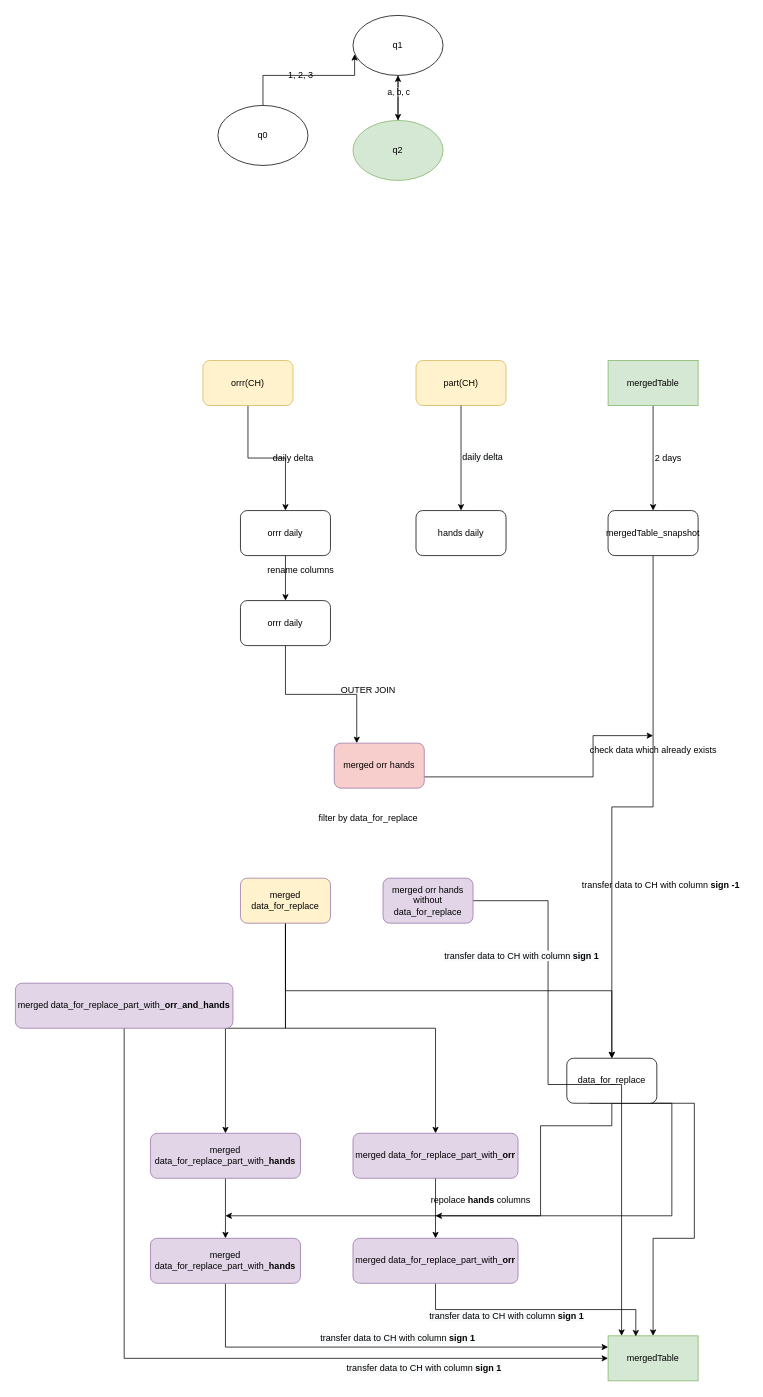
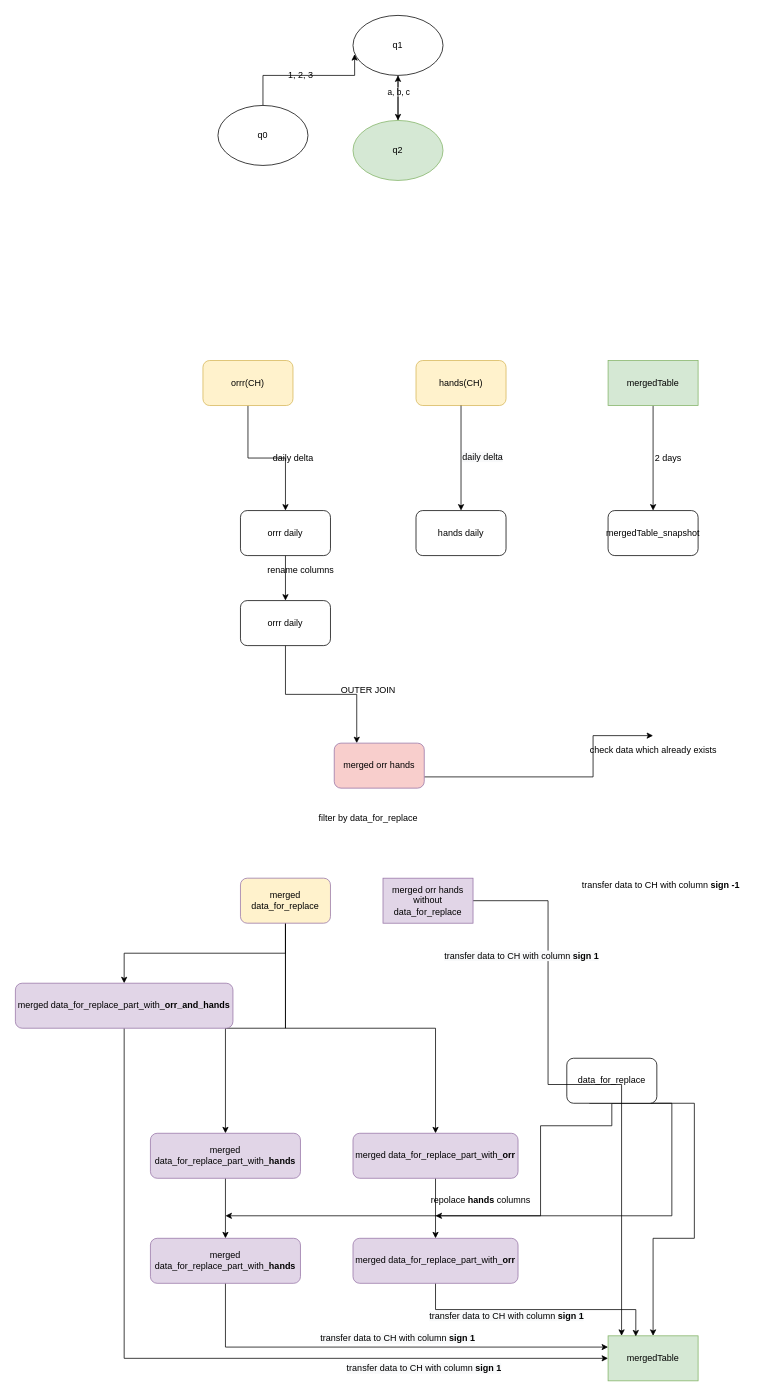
  <mxCell id="0" />
  <mxCell id="1" parent="0" />
  <mxCell id="2" style="edgeStyle=orthogonalEdgeStyle;rounded=0;orthogonalLoop=1;jettySize=auto;html=1;exitX=1;exitY=0.75;exitDx=0;exitDy=0;" edge="1" parent="1" source="26"><mxGeometry relative="1" as="geometry"><mxPoint x="870" y="980" as="targetPoint" /><Array as="points"><mxPoint x="790" y="1035" /><mxPoint x="790" y="980" /></Array></mxGeometry></mxCell>
  <mxCell id="3" value="" style="edgeStyle=orthogonalEdgeStyle;rounded=0;orthogonalLoop=1;jettySize=auto;html=1;entryX=0.018;entryY=0.646;entryDx=0;entryDy=0;entryPerimeter=0;" parent="1" source="4" target="7" edge="1"><mxGeometry relative="1" as="geometry"><Array as="points"><mxPoint x="350" y="100" /><mxPoint x="472" y="100" /></Array></mxGeometry></mxCell>
  <mxCell id="4" value="q0" style="ellipse;whiteSpace=wrap;html=1;" parent="1" vertex="1"><mxGeometry x="290" y="140" width="120" height="80" as="geometry" /></mxCell>
  <mxCell id="5" value="" style="edgeStyle=orthogonalEdgeStyle;rounded=0;orthogonalLoop=1;jettySize=auto;html=1;" parent="1" source="7" target="9" edge="1"><mxGeometry relative="1" as="geometry" /></mxCell>
  <mxCell id="6" value="a, b, c" style="edgeLabel;html=1;align=center;verticalAlign=middle;resizable=0;points=[];" parent="5" vertex="1" connectable="0"><mxGeometry x="-0.286" relative="1" as="geometry"><mxPoint as="offset" /></mxGeometry></mxCell>
  <mxCell id="7" value="q1" style="ellipse;whiteSpace=wrap;html=1;" parent="1" vertex="1"><mxGeometry x="470" y="20" width="120" height="80" as="geometry" /></mxCell>
  <mxCell id="8" value="" style="edgeStyle=orthogonalEdgeStyle;rounded=0;orthogonalLoop=1;jettySize=auto;html=1;" parent="1" source="9" target="7" edge="1"><mxGeometry relative="1" as="geometry" /></mxCell>
  <mxCell id="9" value="q2" style="ellipse;whiteSpace=wrap;html=1;fillColor=#d5e8d4;strokeColor=#82b366;" parent="1" vertex="1"><mxGeometry x="470" y="160" width="120" height="80" as="geometry" /></mxCell>
  <mxCell id="10" value="1, 2, 3" style="text;html=1;align=center;verticalAlign=middle;resizable=0;points=[];autosize=1;" parent="1" vertex="1"><mxGeometry x="375" y="90" width="50" height="20" as="geometry" /></mxCell>
  <mxCell id="11" style="edgeStyle=orthogonalEdgeStyle;rounded=0;orthogonalLoop=1;jettySize=auto;html=1;" edge="1" parent="1" source="12" target="18"><mxGeometry relative="1" as="geometry" /></mxCell>
  <mxCell id="12" value="orrr(CH)" style="rounded=1;whiteSpace=wrap;html=1;fillColor=#fff2cc;strokeColor=#d6b656;" vertex="1" parent="1"><mxGeometry x="270" y="480" width="120" height="60" as="geometry" /></mxCell>
- <mxCell id="13" value="part(CH)" style="rounded=1;whiteSpace=wrap;html=1;fillColor=#fff2cc;strokeColor=#d6b656;" vertex="1" parent="1"><mxGeometry x="554" y="480" width="120" height="60" as="geometry" /></mxCell>
+ <mxCell id="13" value="hands(CH)" style="rounded=1;whiteSpace=wrap;html=1;fillColor=#fff2cc;strokeColor=#d6b656;" vertex="1" parent="1"><mxGeometry x="554" y="480" width="120" height="60" as="geometry" /></mxCell>
  <mxCell id="14" style="edgeStyle=orthogonalEdgeStyle;rounded=0;orthogonalLoop=1;jettySize=auto;html=1;" edge="1" parent="1" source="15" target="24"><mxGeometry relative="1" as="geometry"><mxPoint x="870" y="680" as="targetPoint" /></mxGeometry></mxCell>
  <mxCell id="15" value="mergedTable" style="rounded=0;whiteSpace=wrap;html=1;fillColor=#d5e8d4;strokeColor=#82b366;" vertex="1" parent="1"><mxGeometry x="810" y="480" width="120" height="60" as="geometry" /></mxCell>
  <mxCell id="16" style="edgeStyle=orthogonalEdgeStyle;rounded=0;orthogonalLoop=1;jettySize=auto;html=1;entryX=0.25;entryY=0;entryDx=0;entryDy=0;exitX=0.5;exitY=1;exitDx=0;exitDy=0;" edge="1" parent="1" source="28" target="26"><mxGeometry relative="1" as="geometry" /></mxCell>
  <mxCell id="17" style="edgeStyle=orthogonalEdgeStyle;rounded=0;orthogonalLoop=1;jettySize=auto;html=1;" edge="1" parent="1" source="18" target="28"><mxGeometry relative="1" as="geometry" /></mxCell>
  <mxCell id="18" value="orrr daily" style="rounded=1;whiteSpace=wrap;html=1;" vertex="1" parent="1"><mxGeometry x="320" y="680" width="120" height="60" as="geometry" /></mxCell>
  <mxCell id="19" value="hands daily" style="rounded=1;whiteSpace=wrap;html=1;" vertex="1" parent="1"><mxGeometry x="554" y="680" width="120" height="60" as="geometry" /></mxCell>
  <mxCell id="20" style="edgeStyle=orthogonalEdgeStyle;rounded=0;orthogonalLoop=1;jettySize=auto;html=1;exitX=0.5;exitY=1;exitDx=0;exitDy=0;entryX=0.5;entryY=0;entryDx=0;entryDy=0;" edge="1" parent="1" source="13" target="19"><mxGeometry relative="1" as="geometry"><mxPoint x="390" y="550" as="sourcePoint" /><mxPoint x="390" y="690" as="targetPoint" /><Array as="points"><mxPoint x="614" y="610" /><mxPoint x="614" y="610" /></Array></mxGeometry></mxCell>
  <mxCell id="21" value="daily delta" style="text;html=1;align=center;verticalAlign=middle;resizable=0;points=[];autosize=1;" vertex="1" parent="1"><mxGeometry x="355" y="600" width="70" height="20" as="geometry" /></mxCell>
  <mxCell id="22" value="&lt;span style=&quot;color: rgb(0, 0, 0); font-family: helvetica; font-size: 12px; font-style: normal; font-weight: 400; letter-spacing: normal; text-align: center; text-indent: 0px; text-transform: none; word-spacing: 0px; background-color: rgb(248, 249, 250); display: inline; float: none;&quot;&gt;daily delta&lt;/span&gt;" style="text;whiteSpace=wrap;html=1;" vertex="1" parent="1"><mxGeometry x="614" y="595" width="80" height="30" as="geometry" /></mxCell>
- <mxCell id="23" style="edgeStyle=orthogonalEdgeStyle;rounded=0;orthogonalLoop=1;jettySize=auto;html=1;entryX=0.5;entryY=0;entryDx=0;entryDy=0;" edge="1" parent="1" source="24" target="33"><mxGeometry relative="1" as="geometry"><mxPoint x="850" y="1280" as="targetPoint" /><Array as="points" /></mxGeometry></mxCell>
  <mxCell id="24" value="mergedTable_snapshot" style="rounded=1;whiteSpace=wrap;html=1;" vertex="1" parent="1"><mxGeometry x="810" y="680" width="120" height="60" as="geometry" /></mxCell>
  <mxCell id="25" value="2 days" style="text;html=1;align=center;verticalAlign=middle;resizable=0;points=[];autosize=1;" vertex="1" parent="1"><mxGeometry x="865" y="600" width="50" height="20" as="geometry" /></mxCell>
  <mxCell id="26" value="merged orr hands" style="rounded=1;whiteSpace=wrap;html=1;fillColor=#f8cecc;strokeColor=#9673a6;" vertex="1" parent="1"><mxGeometry x="445" y="990" width="120" height="60" as="geometry" /></mxCell>
  <mxCell id="27" value="OUTER JOIN" style="text;html=1;align=center;verticalAlign=middle;resizable=0;points=[];autosize=1;" vertex="1" parent="1"><mxGeometry x="445" y="910" width="90" height="20" as="geometry" /></mxCell>
  <mxCell id="28" value="orrr daily" style="rounded=1;whiteSpace=wrap;html=1;" vertex="1" parent="1"><mxGeometry x="320" y="800" width="120" height="60" as="geometry" /></mxCell>
  <mxCell id="29" value="rename columns" style="text;html=1;align=center;verticalAlign=middle;resizable=0;points=[];autosize=1;" vertex="1" parent="1"><mxGeometry x="350" y="750" width="100" height="20" as="geometry" /></mxCell>
  <mxCell id="30" style="edgeStyle=orthogonalEdgeStyle;rounded=0;orthogonalLoop=1;jettySize=auto;html=1;exitX=0.5;exitY=1;exitDx=0;exitDy=0;entryX=0.5;entryY=0;entryDx=0;entryDy=0;" edge="1" parent="1" source="33" target="49"><mxGeometry relative="1" as="geometry"><mxPoint x="850" y="1240" as="targetPoint" /><Array as="points"><mxPoint x="925" y="1650" /><mxPoint x="870" y="1650" /></Array></mxGeometry></mxCell>
  <mxCell id="31" style="edgeStyle=orthogonalEdgeStyle;rounded=0;orthogonalLoop=1;jettySize=auto;html=1;" edge="1" parent="1" source="33"><mxGeometry relative="1" as="geometry"><mxPoint x="580" y="1620" as="targetPoint" /><Array as="points"><mxPoint x="720" y="1500" /><mxPoint x="720" y="1620" /></Array></mxGeometry></mxCell>
  <mxCell id="32" style="edgeStyle=orthogonalEdgeStyle;rounded=0;orthogonalLoop=1;jettySize=auto;html=1;exitX=0.25;exitY=1;exitDx=0;exitDy=0;" edge="1" parent="1" source="33"><mxGeometry relative="1" as="geometry"><mxPoint x="300" y="1620" as="targetPoint" /><Array as="points"><mxPoint x="895" y="1620" /></Array></mxGeometry></mxCell>
  <mxCell id="33" value="data_for_replace" style="rounded=1;whiteSpace=wrap;html=1;" vertex="1" parent="1"><mxGeometry x="755" y="1410" width="120" height="60" as="geometry" /></mxCell>
  <mxCell id="34" value="check data which already exists" style="text;html=1;align=center;verticalAlign=middle;resizable=0;points=[];autosize=1;" vertex="1" parent="1"><mxGeometry x="780" y="990" width="180" height="20" as="geometry" /></mxCell>
  <mxCell id="35" style="edgeStyle=orthogonalEdgeStyle;rounded=0;orthogonalLoop=1;jettySize=auto;html=1;entryX=0.5;entryY=0;entryDx=0;entryDy=0;" edge="1" parent="1" source="38" target="43"><mxGeometry relative="1" as="geometry"><mxPoint x="380" y="1490" as="targetPoint" /></mxGeometry></mxCell>
  <mxCell id="36" style="edgeStyle=orthogonalEdgeStyle;rounded=0;orthogonalLoop=1;jettySize=auto;html=1;exitX=0.5;exitY=1;exitDx=0;exitDy=0;entryX=0.5;entryY=0;entryDx=0;entryDy=0;" edge="1" parent="1" source="38" target="45"><mxGeometry relative="1" as="geometry" /></mxCell>
- <mxCell id="37" style="edgeStyle=orthogonalEdgeStyle;rounded=0;orthogonalLoop=1;jettySize=auto;html=1;exitX=0.5;exitY=1;exitDx=0;exitDy=0;" edge="1" parent="1" source="38" target="33"><mxGeometry relative="1" as="geometry"><mxPoint x="440" y="1540" as="targetPoint" /></mxGeometry></mxCell>
+ <mxCell id="37" style="edgeStyle=orthogonalEdgeStyle;rounded=0;orthogonalLoop=1;jettySize=auto;html=1;exitX=0.5;exitY=1;exitDx=0;exitDy=0;" edge="1" parent="1" source="38" target="47"><mxGeometry relative="1" as="geometry"><mxPoint x="440" y="1540" as="targetPoint" /></mxGeometry></mxCell>
  <mxCell id="38" value="merged data_for_replace" style="rounded=1;whiteSpace=wrap;html=1;fillColor=#fff2cc;strokeColor=#9673a6;" vertex="1" parent="1"><mxGeometry x="320" y="1170" width="120" height="60" as="geometry" /></mxCell>
  <mxCell id="39" style="edgeStyle=orthogonalEdgeStyle;rounded=0;orthogonalLoop=1;jettySize=auto;html=1;exitX=1;exitY=0.5;exitDx=0;exitDy=0;" edge="1" parent="1" source="40" target="49"><mxGeometry relative="1" as="geometry"><Array as="points"><mxPoint x="730" y="1200" /><mxPoint x="730" y="1445" /><mxPoint x="828" y="1445" /></Array></mxGeometry></mxCell>
- <mxCell id="40" value="merged orr hands without data_for_replace" style="rounded=1;whiteSpace=wrap;html=1;fillColor=#e1d5e7;strokeColor=#9673a6;" vertex="1" parent="1"><mxGeometry x="510" y="1170" width="120" height="60" as="geometry" /></mxCell>
+ <mxCell id="40" value="merged orr hands without data_for_replace" style="whiteSpace=wrap;html=1;fillColor=#e1d5e7;strokeColor=#9673a6;rounded=0;" vertex="1" parent="1"><mxGeometry x="510" y="1170" width="120" height="60" as="geometry" /></mxCell>
  <mxCell id="41" value="filter by data_for_replace" style="text;html=1;align=center;verticalAlign=middle;resizable=0;points=[];autosize=1;" vertex="1" parent="1"><mxGeometry x="415" y="1080" width="150" height="20" as="geometry" /></mxCell>
  <mxCell id="42" value="" style="edgeStyle=orthogonalEdgeStyle;rounded=0;orthogonalLoop=1;jettySize=auto;html=1;" edge="1" parent="1" source="43" target="55"><mxGeometry relative="1" as="geometry" /></mxCell>
  <mxCell id="43" value="merged data_for_replace_part_with_&lt;b&gt;hands&lt;/b&gt;" style="rounded=1;whiteSpace=wrap;html=1;fillColor=#e1d5e7;strokeColor=#9673a6;" vertex="1" parent="1"><mxGeometry y="1510" width="200" height="60" as="geometry" x="200" /></mxCell>
  <mxCell id="44" value="" style="edgeStyle=orthogonalEdgeStyle;rounded=0;orthogonalLoop=1;jettySize=auto;html=1;" edge="1" parent="1" source="45" target="53"><mxGeometry relative="1" as="geometry" /></mxCell>
  <mxCell id="45" value="merged data_for_replace_part_with_&lt;b&gt;orr&lt;/b&gt;" style="rounded=1;whiteSpace=wrap;html=1;fillColor=#e1d5e7;strokeColor=#9673a6;" vertex="1" parent="1"><mxGeometry x="470" y="1510" width="220" height="60" as="geometry" /></mxCell>
  <mxCell id="46" style="edgeStyle=orthogonalEdgeStyle;rounded=0;orthogonalLoop=1;jettySize=auto;html=1;exitX=0.5;exitY=1;exitDx=0;exitDy=0;entryX=0;entryY=0.5;entryDx=0;entryDy=0;" edge="1" parent="1" source="47" target="49"><mxGeometry relative="1" as="geometry" /></mxCell>
  <mxCell id="47" value="merged data_for_replace_part_with_&lt;b&gt;orr_and_hands&lt;/b&gt;" style="rounded=1;whiteSpace=wrap;html=1;fillColor=#e1d5e7;strokeColor=#9673a6;" vertex="1" parent="1"><mxGeometry x="20" y="1310" width="290" height="60" as="geometry" /></mxCell>
  <mxCell id="48" value="transfer data to CH with column &lt;b&gt;sign -1&lt;/b&gt;" style="text;html=1;align=center;verticalAlign=middle;resizable=0;points=[];autosize=1;" vertex="1" parent="1"><mxGeometry x="765" y="1170" width="230" height="20" as="geometry" /></mxCell>
  <mxCell id="49" value="mergedTable" style="rounded=0;whiteSpace=wrap;html=1;fillColor=#d5e8d4;strokeColor=#82b366;" vertex="1" parent="1"><mxGeometry x="810" y="1780" width="120" height="60" as="geometry" /></mxCell>
  <mxCell id="50" value="&lt;span style=&quot;color: rgb(0 , 0 , 0) ; font-family: &amp;#34;helvetica&amp;#34; ; font-size: 12px ; font-style: normal ; font-weight: 400 ; letter-spacing: normal ; text-align: center ; text-indent: 0px ; text-transform: none ; word-spacing: 0px ; background-color: rgb(248 , 249 , 250) ; display: inline ; float: none&quot;&gt;transfer data to CH with column&lt;span&gt;&amp;nbsp;&lt;/span&gt;&lt;/span&gt;&lt;b style=&quot;color: rgb(0 , 0 , 0) ; font-family: &amp;#34;helvetica&amp;#34; ; font-size: 12px ; font-style: normal ; letter-spacing: normal ; text-align: center ; text-indent: 0px ; text-transform: none ; word-spacing: 0px ; background-color: rgb(248 , 249 , 250)&quot;&gt;sign 1&lt;/b&gt;" style="text;whiteSpace=wrap;html=1;" vertex="1" parent="1"><mxGeometry x="460" y="1810" width="240" height="30" as="geometry" /></mxCell>
  <mxCell id="51" value="&lt;span style=&quot;color: rgb(0 , 0 , 0) ; font-family: &amp;#34;helvetica&amp;#34; ; font-size: 12px ; font-style: normal ; font-weight: 400 ; letter-spacing: normal ; text-align: center ; text-indent: 0px ; text-transform: none ; word-spacing: 0px ; background-color: rgb(248 , 249 , 250) ; display: inline ; float: none&quot;&gt;transfer data to CH with column&lt;span&gt;&amp;nbsp;&lt;/span&gt;&lt;/span&gt;&lt;b style=&quot;color: rgb(0 , 0 , 0) ; font-family: &amp;#34;helvetica&amp;#34; ; font-size: 12px ; font-style: normal ; letter-spacing: normal ; text-align: center ; text-indent: 0px ; text-transform: none ; word-spacing: 0px ; background-color: rgb(248 , 249 , 250)&quot;&gt;sign 1&lt;/b&gt;" style="text;whiteSpace=wrap;html=1;" vertex="1" parent="1"><mxGeometry x="590" y="1260" width="240" height="30" as="geometry" /></mxCell>
  <mxCell id="52" style="edgeStyle=orthogonalEdgeStyle;rounded=0;orthogonalLoop=1;jettySize=auto;html=1;exitX=0.5;exitY=1;exitDx=0;exitDy=0;entryX=0.308;entryY=0.013;entryDx=0;entryDy=0;entryPerimeter=0;" edge="1" parent="1" source="53" target="49"><mxGeometry relative="1" as="geometry" /></mxCell>
  <mxCell id="53" value="merged data_for_replace_part_with_&lt;b&gt;orr&lt;/b&gt;" style="rounded=1;whiteSpace=wrap;html=1;fillColor=#e1d5e7;strokeColor=#9673a6;" vertex="1" parent="1"><mxGeometry x="470" y="1650" width="220" height="60" as="geometry" /></mxCell>
  <mxCell id="54" style="edgeStyle=orthogonalEdgeStyle;rounded=0;orthogonalLoop=1;jettySize=auto;html=1;exitX=0.5;exitY=1;exitDx=0;exitDy=0;entryX=0;entryY=0.25;entryDx=0;entryDy=0;" edge="1" parent="1" source="55" target="49"><mxGeometry relative="1" as="geometry" /></mxCell>
  <mxCell id="55" value="merged data_for_replace_part_with_&lt;b&gt;hands&lt;/b&gt;" style="rounded=1;whiteSpace=wrap;html=1;fillColor=#e1d5e7;strokeColor=#9673a6;" vertex="1" parent="1"><mxGeometry y="1650" width="200" height="60" as="geometry" x="200" /></mxCell>
  <mxCell id="56" value="repolace &lt;b&gt;hands &lt;/b&gt;columns" style="text;html=1;align=center;verticalAlign=middle;resizable=0;points=[];autosize=1;" vertex="1" parent="1"><mxGeometry x="565" y="1590" width="150" height="20" as="geometry" /></mxCell>
  <mxCell id="57" value="&lt;span style=&quot;color: rgb(0 , 0 , 0) ; font-family: &amp;#34;helvetica&amp;#34; ; font-size: 12px ; font-style: normal ; font-weight: 400 ; letter-spacing: normal ; text-align: center ; text-indent: 0px ; text-transform: none ; word-spacing: 0px ; background-color: rgb(248 , 249 , 250) ; display: inline ; float: none&quot;&gt;transfer data to CH with column&lt;span&gt;&amp;nbsp;&lt;/span&gt;&lt;/span&gt;&lt;b style=&quot;color: rgb(0 , 0 , 0) ; font-family: &amp;#34;helvetica&amp;#34; ; font-size: 12px ; font-style: normal ; letter-spacing: normal ; text-align: center ; text-indent: 0px ; text-transform: none ; word-spacing: 0px ; background-color: rgb(248 , 249 , 250)&quot;&gt;sign 1&lt;/b&gt;" style="text;whiteSpace=wrap;html=1;" vertex="1" parent="1"><mxGeometry x="425" y="1770" width="240" height="30" as="geometry" /></mxCell>
  <mxCell id="58" value="&lt;span style=&quot;color: rgb(0 , 0 , 0) ; font-family: &amp;#34;helvetica&amp;#34; ; font-size: 12px ; font-style: normal ; font-weight: 400 ; letter-spacing: normal ; text-align: center ; text-indent: 0px ; text-transform: none ; word-spacing: 0px ; background-color: rgb(248 , 249 , 250) ; display: inline ; float: none&quot;&gt;transfer data to CH with column&lt;span&gt;&amp;nbsp;&lt;/span&gt;&lt;/span&gt;&lt;b style=&quot;color: rgb(0 , 0 , 0) ; font-family: &amp;#34;helvetica&amp;#34; ; font-size: 12px ; font-style: normal ; letter-spacing: normal ; text-align: center ; text-indent: 0px ; text-transform: none ; word-spacing: 0px ; background-color: rgb(248 , 249 , 250)&quot;&gt;sign 1&lt;/b&gt;" style="text;whiteSpace=wrap;html=1;" vertex="1" parent="1"><mxGeometry x="570" y="1740" width="240" height="30" as="geometry" /></mxCell>
